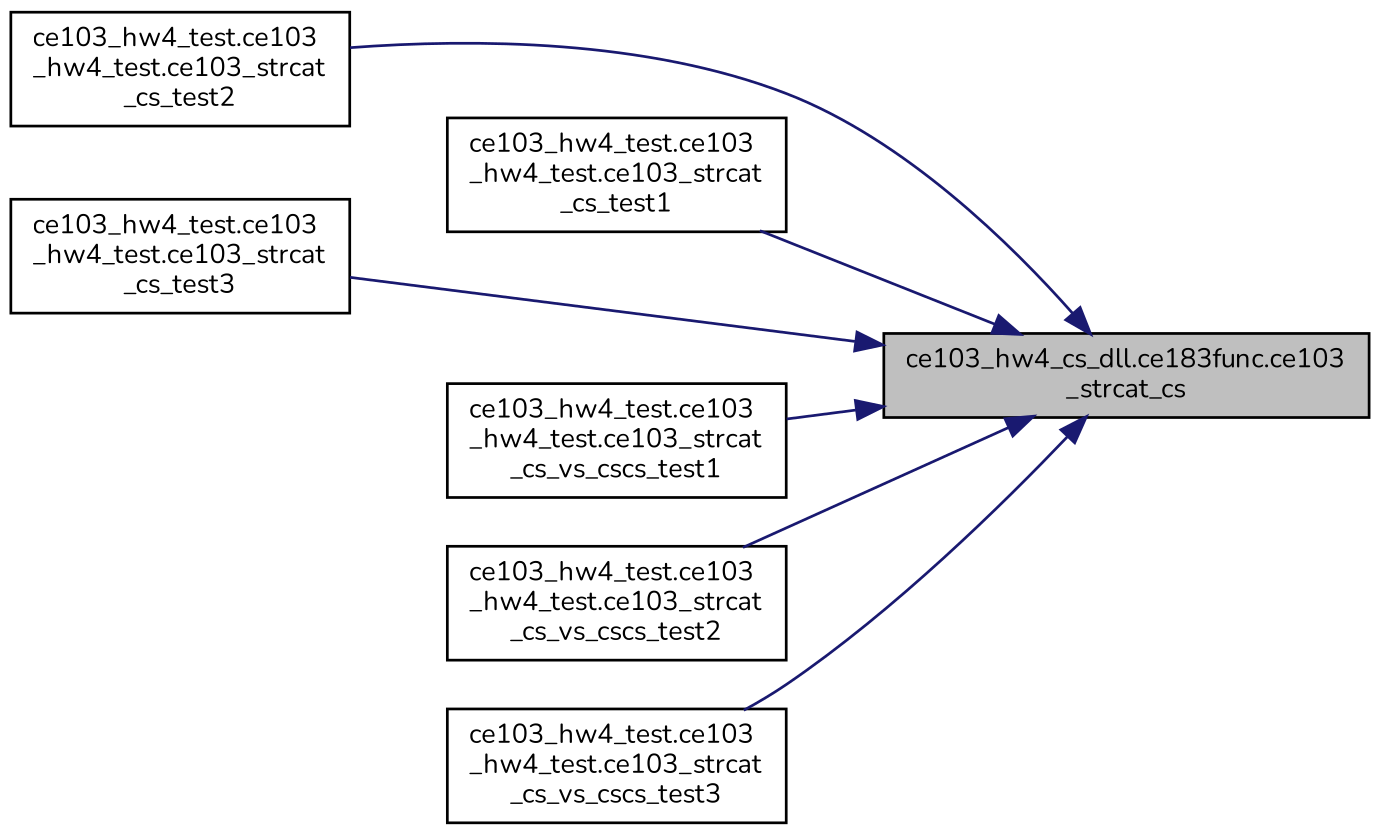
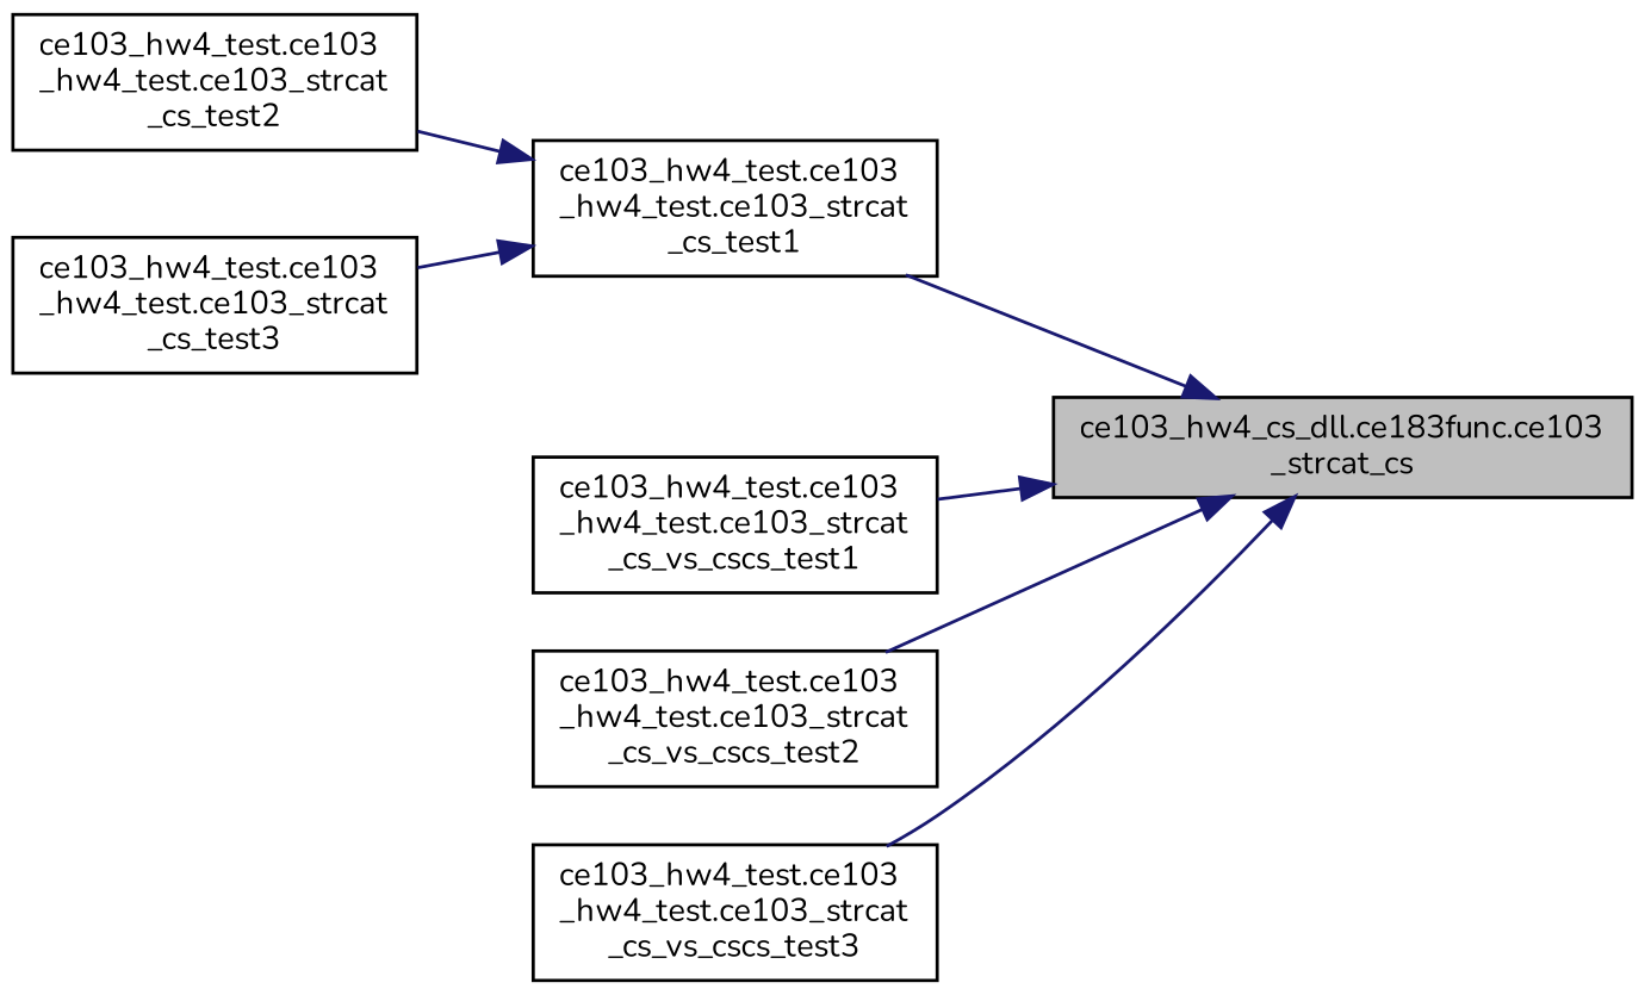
  digraph {
    fontname=Nunito
    rankdir=RL
    node [color=black fillcolor=white fontname=Nunito fontsize=10 shape=record style=filled]
    edge [color=midnightblue dir=back fontname=Nunito fontsize=10 labelfontname=Helvetica labelfontsize=10 style=solid]
    n1 [fillcolor=grey75 fontcolor=black height=0.2 label="ce103_hw4_cs_dll.ce183func.ce103\l_strcat_cs" width=0.4]
    n2 [height=0.2 label="ce103_hw4_test.ce103\l_hw4_test.ce103_strcat\l_cs_test1" width=0.4]
    n3 [height=0.2 label="ce103_hw4_test.ce103\l_hw4_test.ce103_strcat\l_cs_test2" width=0.4]
    n4 [height=0.2 label="ce103_hw4_test.ce103\l_hw4_test.ce103_strcat\l_cs_test3" width=0.4]
    n5 [height=0.2 label="ce103_hw4_test.ce103\l_hw4_test.ce103_strcat\l_cs_vs_cscs_test1" width=0.4]
    n6 [height=0.2 label="ce103_hw4_test.ce103\l_hw4_test.ce103_strcat\l_cs_vs_cscs_test2" width=0.4]
    n7 [height=0.2 label="ce103_hw4_test.ce103\l_hw4_test.ce103_strcat\l_cs_vs_cscs_test3" width=0.4]
    n1 -> n2
-   n1 -> n3
-   n1 -> n4
+   n2 -> n3
+   n2 -> n4
    n1 -> n5
    n1 -> n6
    n1 -> n7
  }
